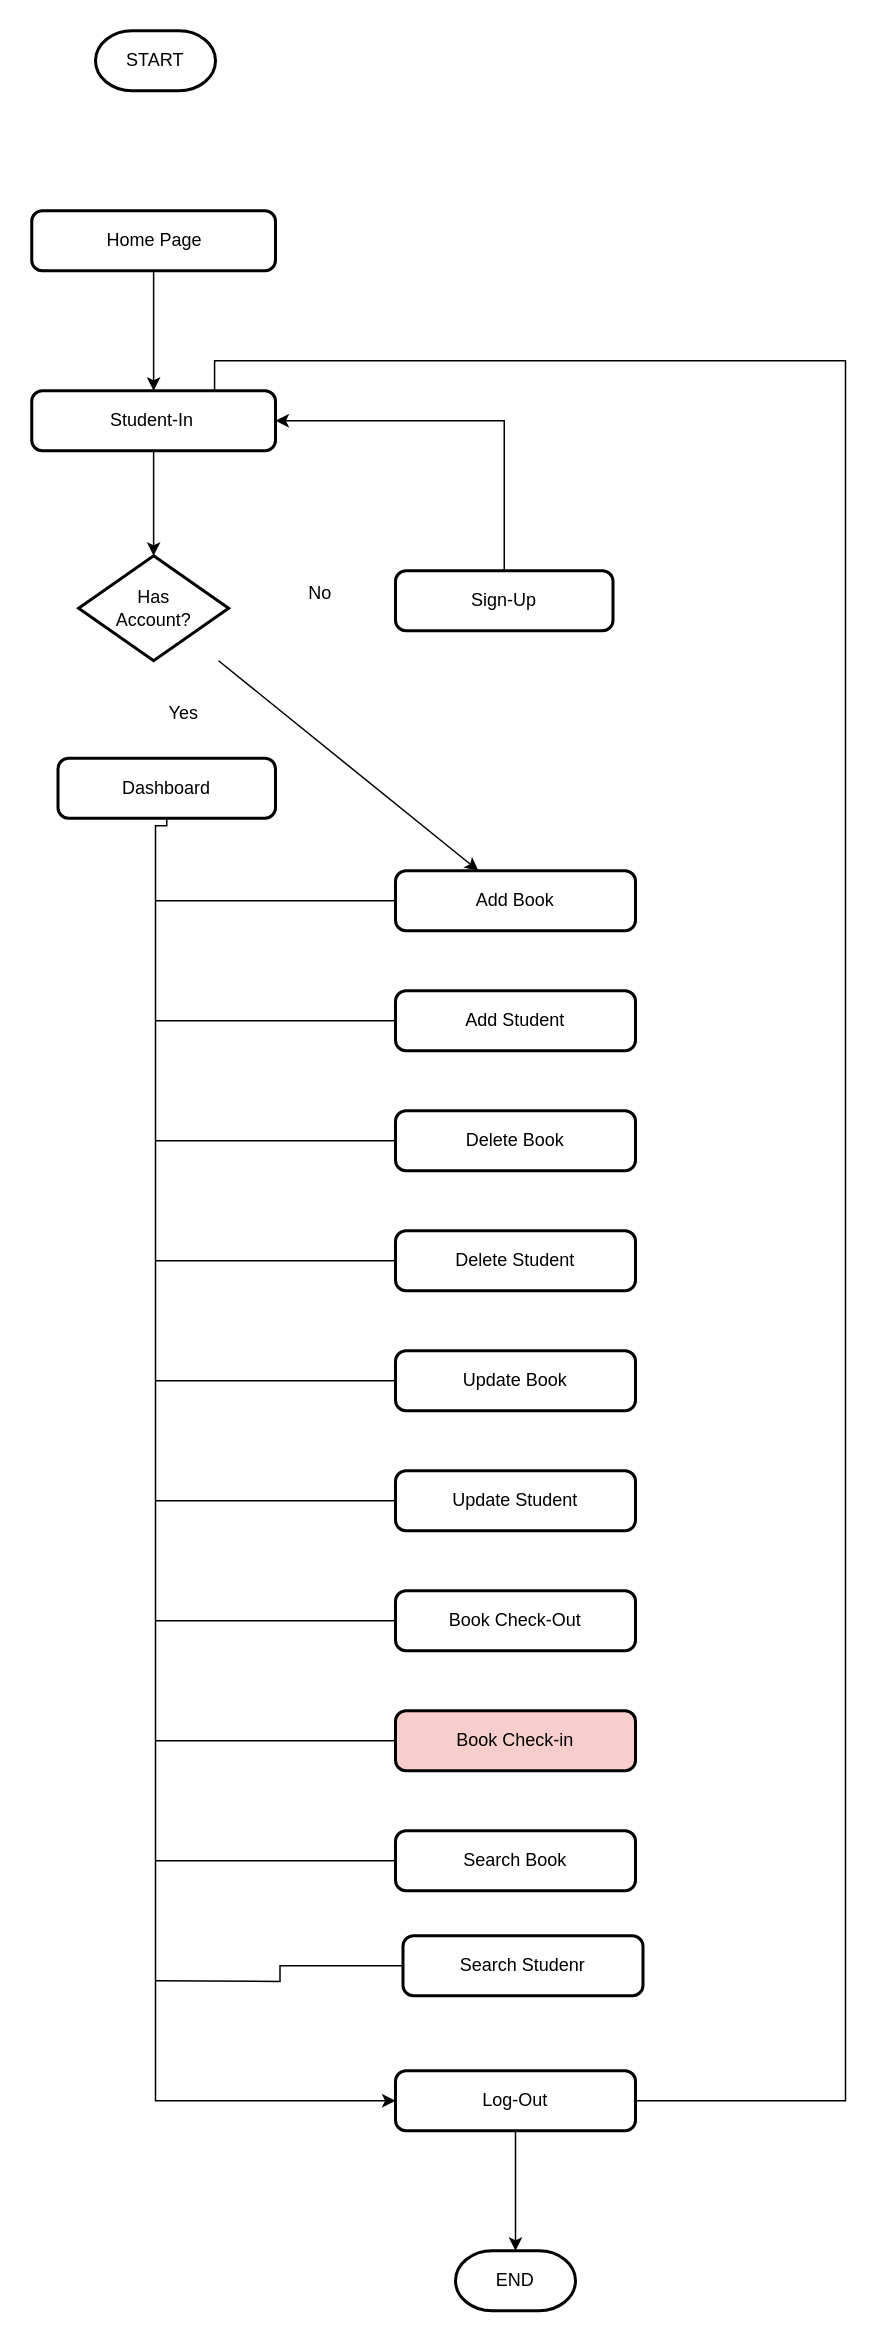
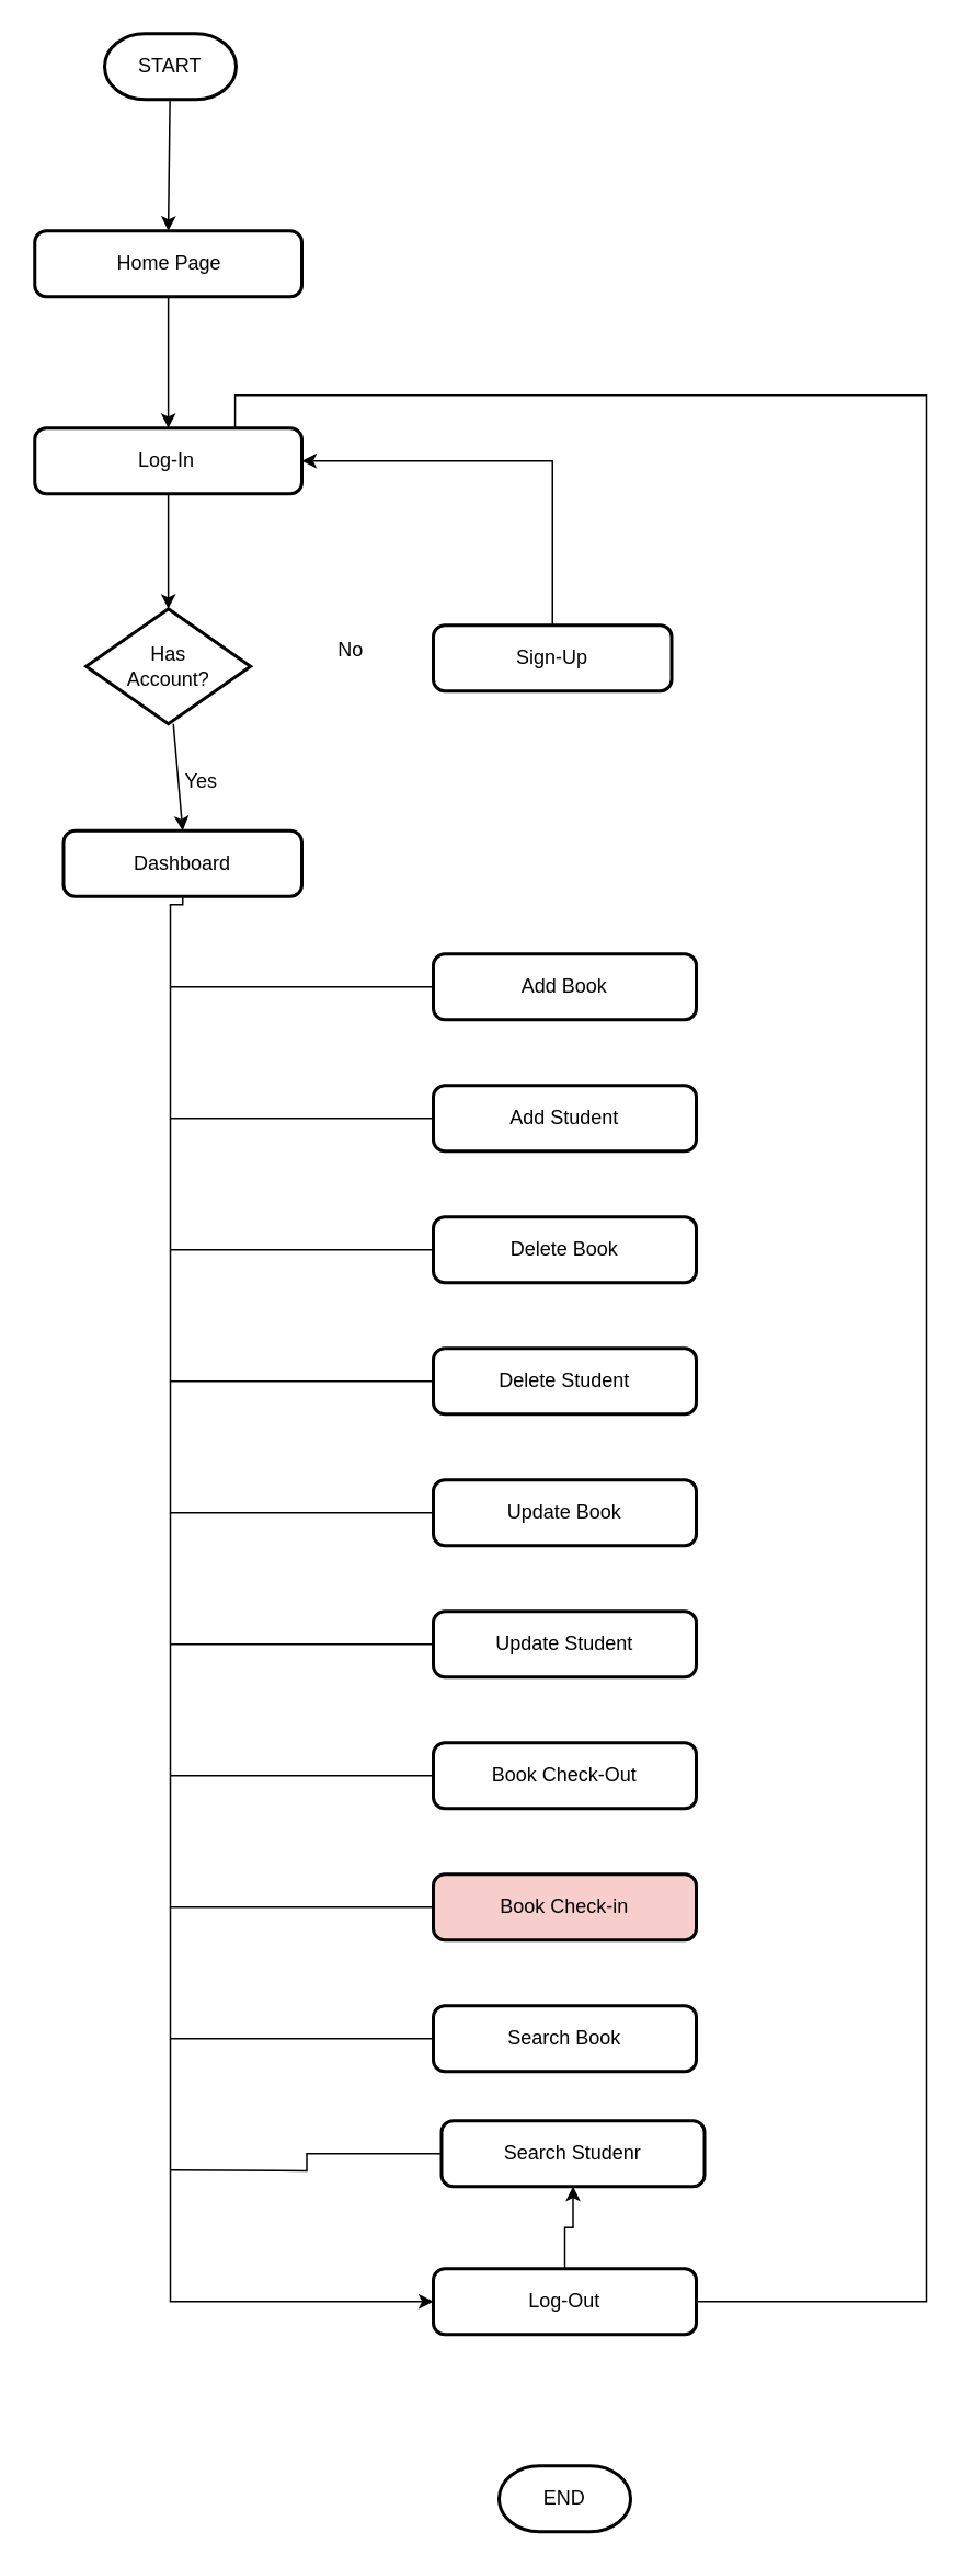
  <mxCell id="0" />
  <mxCell id="1" parent="0" />
+ <mxCell id="2" style="rounded=0;orthogonalLoop=1;jettySize=auto;html=1;entryX=0.5;entryY=0;entryDx=0;entryDy=0;" parent="1" source="3" target="11" edge="1"><mxGeometry relative="1" as="geometry" /></mxCell>
  <mxCell id="3" value="START" style="strokeWidth=2;html=1;shape=mxgraph.flowchart.terminator;whiteSpace=wrap;" parent="1" vertex="1"><mxGeometry x="63" y="20" width="80" height="40" as="geometry" /></mxCell>
  <mxCell id="4" style="edgeStyle=orthogonalEdgeStyle;rounded=0;orthogonalLoop=1;jettySize=auto;html=1;entryX=1;entryY=0.5;entryDx=0;entryDy=0;exitX=0.5;exitY=0;exitDx=0;exitDy=0;" parent="1" source="5" target="13" edge="1"><mxGeometry relative="1" as="geometry" /></mxCell>
  <mxCell id="5" value="Sign-Up" style="rounded=1;whiteSpace=wrap;html=1;absoluteArcSize=1;arcSize=14;strokeWidth=2;" parent="1" vertex="1"><mxGeometry x="263" y="380" width="145" height="40" as="geometry" /></mxCell>
- <mxCell id="6" style="edgeStyle=none;rounded=0;orthogonalLoop=1;jettySize=auto;html=1;" parent="1" source="7" target="15" edge="1"><mxGeometry relative="1" as="geometry" /></mxCell>
+ <mxCell id="6" style="edgeStyle=none;rounded=0;orthogonalLoop=1;jettySize=auto;html=1;entryX=0.5;entryY=0;entryDx=0;entryDy=0;" parent="1" source="7" target="9" edge="1"><mxGeometry relative="1" as="geometry" /></mxCell>
  <mxCell id="7" value="Has&lt;br&gt;Account?" style="strokeWidth=2;html=1;shape=mxgraph.flowchart.decision;whiteSpace=wrap;" parent="1" vertex="1"><mxGeometry x="51.75" y="370" width="100" height="70" as="geometry" /></mxCell>
  <mxCell id="8" style="edgeStyle=orthogonalEdgeStyle;rounded=0;orthogonalLoop=1;jettySize=auto;html=1;entryX=0;entryY=0.5;entryDx=0;entryDy=0;exitX=0.5;exitY=1;exitDx=0;exitDy=0;" parent="1" source="9" target="36" edge="1"><mxGeometry relative="1" as="geometry"><Array as="points"><mxPoint x="103" y="550" /><mxPoint x="103" y="1400" /></Array></mxGeometry></mxCell>
  <mxCell id="9" value="Dashboard" style="rounded=1;whiteSpace=wrap;html=1;absoluteArcSize=1;arcSize=14;strokeWidth=2;" parent="1" vertex="1"><mxGeometry x="38" y="505" width="145" height="40" as="geometry" /></mxCell>
  <mxCell id="10" style="edgeStyle=none;rounded=0;orthogonalLoop=1;jettySize=auto;html=1;entryX=0.5;entryY=0;entryDx=0;entryDy=0;" parent="1" source="11" target="13" edge="1"><mxGeometry relative="1" as="geometry" /></mxCell>
  <mxCell id="11" value="Home Page" style="rounded=1;whiteSpace=wrap;html=1;absoluteArcSize=1;arcSize=14;strokeWidth=2;" parent="1" vertex="1"><mxGeometry x="20.5" y="140" width="162.5" height="40" as="geometry" /></mxCell>
  <mxCell id="12" style="edgeStyle=none;rounded=0;orthogonalLoop=1;jettySize=auto;html=1;entryX=0.5;entryY=0;entryDx=0;entryDy=0;entryPerimeter=0;" parent="1" source="13" target="7" edge="1"><mxGeometry relative="1" as="geometry" /></mxCell>
- <mxCell id="13" value="Student-In&amp;nbsp;" style="rounded=1;whiteSpace=wrap;html=1;absoluteArcSize=1;arcSize=14;strokeWidth=2;" parent="1" vertex="1"><mxGeometry x="20.5" y="260" width="162.5" height="40" as="geometry" /></mxCell>
+ <mxCell id="13" value="Log-In&amp;nbsp;" style="rounded=1;whiteSpace=wrap;html=1;absoluteArcSize=1;arcSize=14;strokeWidth=2;" parent="1" vertex="1"><mxGeometry x="20.5" y="260" width="162.5" height="40" as="geometry" /></mxCell>
  <mxCell id="14" style="edgeStyle=orthogonalEdgeStyle;rounded=0;orthogonalLoop=1;jettySize=auto;html=1;endArrow=none;endFill=0;" parent="1" source="15" edge="1"><mxGeometry relative="1" as="geometry"><mxPoint x="103" y="600" as="targetPoint" /></mxGeometry></mxCell>
  <mxCell id="15" value="Add Book" style="rounded=1;whiteSpace=wrap;html=1;absoluteArcSize=1;arcSize=14;strokeWidth=2;" parent="1" vertex="1"><mxGeometry x="263" y="580" width="160" height="40" as="geometry" /></mxCell>
  <mxCell id="16" style="edgeStyle=orthogonalEdgeStyle;rounded=0;orthogonalLoop=1;jettySize=auto;html=1;endArrow=none;endFill=0;" parent="1" source="17" edge="1"><mxGeometry relative="1" as="geometry"><mxPoint x="103" y="680" as="targetPoint" /></mxGeometry></mxCell>
  <mxCell id="17" value="Add Student" style="rounded=1;whiteSpace=wrap;html=1;absoluteArcSize=1;arcSize=14;strokeWidth=2;" parent="1" vertex="1"><mxGeometry x="263" y="660" width="160" height="40" as="geometry" /></mxCell>
  <mxCell id="18" style="edgeStyle=orthogonalEdgeStyle;rounded=0;orthogonalLoop=1;jettySize=auto;html=1;endArrow=none;endFill=0;" parent="1" source="19" edge="1"><mxGeometry relative="1" as="geometry"><mxPoint x="103" y="760" as="targetPoint" /></mxGeometry></mxCell>
  <mxCell id="19" value="Delete Book" style="rounded=1;whiteSpace=wrap;html=1;absoluteArcSize=1;arcSize=14;strokeWidth=2;" parent="1" vertex="1"><mxGeometry x="263" y="740" width="160" height="40" as="geometry" /></mxCell>
  <mxCell id="20" style="edgeStyle=orthogonalEdgeStyle;rounded=0;orthogonalLoop=1;jettySize=auto;html=1;endArrow=none;endFill=0;" parent="1" source="21" edge="1"><mxGeometry relative="1" as="geometry"><mxPoint x="103" y="840" as="targetPoint" /></mxGeometry></mxCell>
  <mxCell id="21" value="Delete Student" style="rounded=1;whiteSpace=wrap;html=1;absoluteArcSize=1;arcSize=14;strokeWidth=2;" parent="1" vertex="1"><mxGeometry x="263" y="820" width="160" height="40" as="geometry" /></mxCell>
  <mxCell id="22" style="edgeStyle=orthogonalEdgeStyle;rounded=0;orthogonalLoop=1;jettySize=auto;html=1;endArrow=none;endFill=0;" parent="1" source="23" edge="1"><mxGeometry relative="1" as="geometry"><mxPoint x="103" y="920" as="targetPoint" /></mxGeometry></mxCell>
  <mxCell id="23" value="Update Book" style="rounded=1;whiteSpace=wrap;html=1;absoluteArcSize=1;arcSize=14;strokeWidth=2;" parent="1" vertex="1"><mxGeometry x="263" y="900" width="160" height="40" as="geometry" /></mxCell>
  <mxCell id="24" style="edgeStyle=orthogonalEdgeStyle;rounded=0;orthogonalLoop=1;jettySize=auto;html=1;endArrow=none;endFill=0;" parent="1" source="25" edge="1"><mxGeometry relative="1" as="geometry"><mxPoint x="103" y="1000" as="targetPoint" /></mxGeometry></mxCell>
  <mxCell id="25" value="Update Student" style="rounded=1;whiteSpace=wrap;html=1;absoluteArcSize=1;arcSize=14;strokeWidth=2;" parent="1" vertex="1"><mxGeometry x="263" y="980" width="160" height="40" as="geometry" /></mxCell>
  <mxCell id="26" style="edgeStyle=orthogonalEdgeStyle;rounded=0;orthogonalLoop=1;jettySize=auto;html=1;endArrow=none;endFill=0;" parent="1" source="27" edge="1"><mxGeometry relative="1" as="geometry"><mxPoint x="103" y="1080" as="targetPoint" /></mxGeometry></mxCell>
  <mxCell id="27" value="Book Check-Out" style="rounded=1;whiteSpace=wrap;html=1;absoluteArcSize=1;arcSize=14;strokeWidth=2;" parent="1" vertex="1"><mxGeometry x="263" y="1060" width="160" height="40" as="geometry" /></mxCell>
  <mxCell id="28" style="edgeStyle=orthogonalEdgeStyle;rounded=0;orthogonalLoop=1;jettySize=auto;html=1;endArrow=none;endFill=0;" parent="1" source="29" edge="1"><mxGeometry relative="1" as="geometry"><mxPoint x="103" y="1160" as="targetPoint" /></mxGeometry></mxCell>
  <mxCell id="29" value="Book Check-in" style="rounded=1;whiteSpace=wrap;html=1;absoluteArcSize=1;arcSize=14;strokeWidth=2;fillColor=#f8cecc;" parent="1" vertex="1"><mxGeometry x="263" y="1140" width="160" height="40" as="geometry" /></mxCell>
  <mxCell id="30" style="edgeStyle=orthogonalEdgeStyle;rounded=0;orthogonalLoop=1;jettySize=auto;html=1;endArrow=none;endFill=0;" parent="1" source="31" edge="1"><mxGeometry relative="1" as="geometry"><mxPoint x="103" y="1240" as="targetPoint" /></mxGeometry></mxCell>
  <mxCell id="31" value="Search Book" style="rounded=1;whiteSpace=wrap;html=1;absoluteArcSize=1;arcSize=14;strokeWidth=2;" parent="1" vertex="1"><mxGeometry x="263" y="1220" width="160" height="40" as="geometry" /></mxCell>
  <mxCell id="32" style="edgeStyle=orthogonalEdgeStyle;rounded=0;orthogonalLoop=1;jettySize=auto;html=1;endArrow=none;endFill=0;" parent="1" source="33" edge="1"><mxGeometry relative="1" as="geometry"><mxPoint x="103" y="1320" as="targetPoint" /></mxGeometry></mxCell>
  <mxCell id="33" value="Search Studenr" style="rounded=1;whiteSpace=wrap;html=1;absoluteArcSize=1;arcSize=14;strokeWidth=2;" parent="1" vertex="1"><mxGeometry x="268" y="1290" width="160" height="40" as="geometry" /></mxCell>
  <mxCell id="34" style="edgeStyle=orthogonalEdgeStyle;rounded=0;orthogonalLoop=1;jettySize=auto;html=1;entryX=0.75;entryY=0;entryDx=0;entryDy=0;endArrow=none;endFill=0;" parent="1" source="36" target="13" edge="1"><mxGeometry relative="1" as="geometry"><Array as="points"><mxPoint x="563" y="1400" /><mxPoint x="563" y="240" /><mxPoint x="142" y="240" /></Array></mxGeometry></mxCell>
- <mxCell id="35" style="edgeStyle=orthogonalEdgeStyle;rounded=0;orthogonalLoop=1;jettySize=auto;html=1;entryX=0.5;entryY=0;entryDx=0;entryDy=0;entryPerimeter=0;endArrow=classic;endFill=1;" parent="1" source="36" target="37" edge="1"><mxGeometry relative="1" as="geometry" /></mxCell>
+ <mxCell id="35" style="edgeStyle=orthogonalEdgeStyle;rounded=0;orthogonalLoop=1;jettySize=auto;html=1;endArrow=classic;endFill=1;" parent="1" source="36" target="33" edge="1"><mxGeometry relative="1" as="geometry" /></mxCell>
  <mxCell id="36" value="Log-Out" style="rounded=1;whiteSpace=wrap;html=1;absoluteArcSize=1;arcSize=14;strokeWidth=2;" parent="1" vertex="1"><mxGeometry x="263" y="1380" width="160" height="40" as="geometry" /></mxCell>
  <mxCell id="37" value="END" style="strokeWidth=2;html=1;shape=mxgraph.flowchart.terminator;whiteSpace=wrap;" parent="1" vertex="1"><mxGeometry x="303" y="1500" width="80" height="40" as="geometry" /></mxCell>
  <mxCell id="38" value="Yes" style="text;html=1;strokeColor=none;fillColor=none;align=center;verticalAlign=middle;whiteSpace=wrap;rounded=0;" vertex="1" parent="1"><mxGeometry x="91.75" y="460" width="60" height="30" as="geometry" /></mxCell>
  <mxCell id="39" value="No&lt;span style=&quot;color: rgba(0, 0, 0, 0); font-family: monospace; font-size: 0px; text-align: start;&quot;&gt;%3CmxGraphModel%3E%3Croot%3E%3CmxCell%20id%3D%220%22%2F%3E%3CmxCell%20id%3D%221%22%20parent%3D%220%22%2F%3E%3CmxCell%20id%3D%222%22%20value%3D%22No%22%20style%3D%22text%3BstrokeColor%3Dnone%3BfillColor%3Dnone%3BspacingLeft%3D4%3BspacingRight%3D4%3Boverflow%3Dhidden%3Brotatable%3D0%3Bpoints%3D%5B%5B0%2C0.5%5D%2C%5B1%2C0.5%5D%5D%3BportConstraint%3Deastwest%3BfontSize%3D12%3B%22%20vertex%3D%221%22%20parent%3D%221%22%3E%3CmxGeometry%20x%3D%22500%22%20y%3D%22240%22%20width%3D%2240%22%20height%3D%2230%22%20as%3D%22geometry%22%2F%3E%3C%2FmxCell%3E%3C%2Froot%3E%3C%2FmxGraphModel%3E&lt;/span&gt;" style="text;html=1;strokeColor=none;fillColor=none;align=center;verticalAlign=middle;whiteSpace=wrap;rounded=0;" vertex="1" parent="1"><mxGeometry x="183" y="380" width="60" height="30" as="geometry" /></mxCell>
